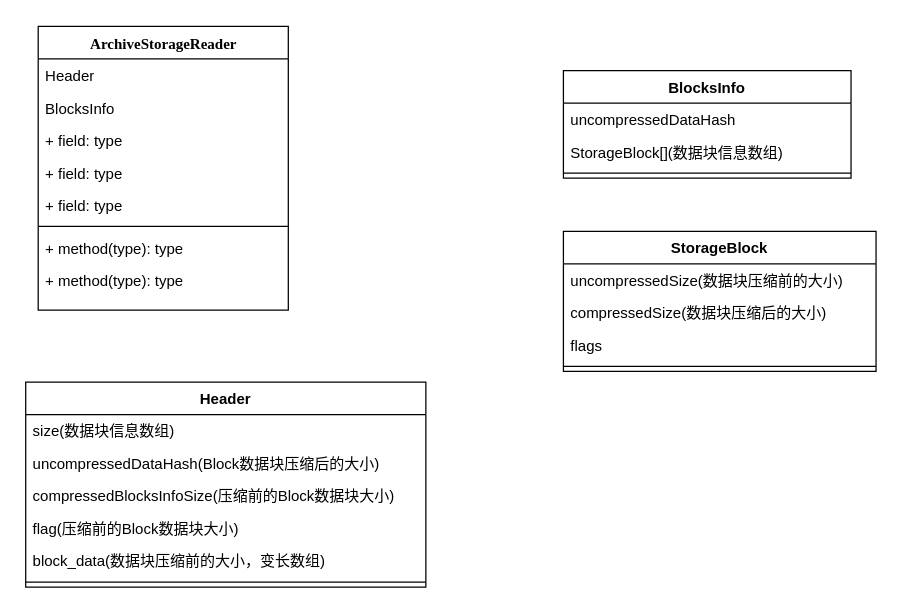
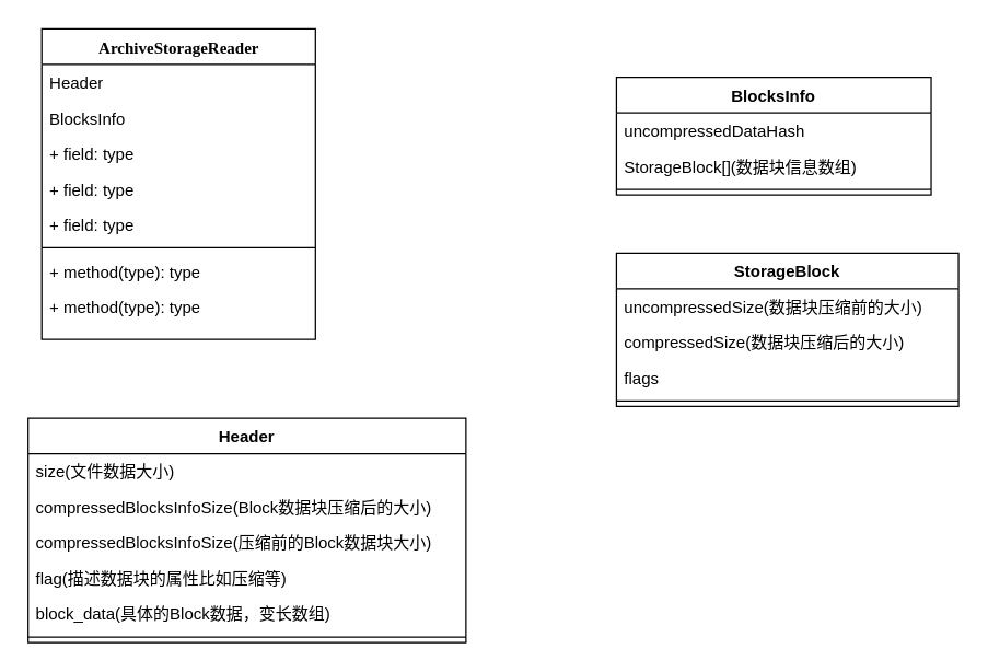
  <mxCell id="0" />
  <mxCell id="1" parent="0" />
  <mxCell id="2" value="ArchiveStorageReader" style="swimlane;html=1;fontStyle=1;align=center;verticalAlign=top;childLayout=stackLayout;horizontal=1;startSize=26;horizontalStack=0;resizeParent=1;resizeLast=0;collapsible=1;marginBottom=0;swimlaneFillColor=#ffffff;rounded=0;shadow=0;comic=0;labelBackgroundColor=none;strokeColor=#000000;strokeWidth=1;fillColor=none;fontFamily=Verdana;fontSize=12;fontColor=#000000;" parent="1" vertex="1"><mxGeometry x="30" y="20.5" width="200" height="227" as="geometry" /></mxCell>
  <mxCell id="3" value="Header" style="text;html=1;strokeColor=none;fillColor=none;align=left;verticalAlign=top;spacingLeft=4;spacingRight=4;whiteSpace=wrap;overflow=hidden;rotatable=0;points=[[0,0.5],[1,0.5]];portConstraint=eastwest;" parent="2" vertex="1"><mxGeometry y="26" width="200" height="26" as="geometry" /></mxCell>
  <mxCell id="4" value="BlocksInfo" style="text;html=1;strokeColor=none;fillColor=none;align=left;verticalAlign=top;spacingLeft=4;spacingRight=4;whiteSpace=wrap;overflow=hidden;rotatable=0;points=[[0,0.5],[1,0.5]];portConstraint=eastwest;" parent="2" vertex="1"><mxGeometry y="52" width="200" height="26" as="geometry" /></mxCell>
  <mxCell id="5" value="+ field: type" style="text;html=1;strokeColor=none;fillColor=none;align=left;verticalAlign=top;spacingLeft=4;spacingRight=4;whiteSpace=wrap;overflow=hidden;rotatable=0;points=[[0,0.5],[1,0.5]];portConstraint=eastwest;" parent="2" vertex="1"><mxGeometry y="78" width="200" height="26" as="geometry" /></mxCell>
  <mxCell id="6" value="+ field: type" style="text;html=1;strokeColor=none;fillColor=none;align=left;verticalAlign=top;spacingLeft=4;spacingRight=4;whiteSpace=wrap;overflow=hidden;rotatable=0;points=[[0,0.5],[1,0.5]];portConstraint=eastwest;" parent="2" vertex="1"><mxGeometry y="104" width="200" height="26" as="geometry" /></mxCell>
  <mxCell id="7" value="+ field: type" style="text;html=1;strokeColor=none;fillColor=none;align=left;verticalAlign=top;spacingLeft=4;spacingRight=4;whiteSpace=wrap;overflow=hidden;rotatable=0;points=[[0,0.5],[1,0.5]];portConstraint=eastwest;" parent="2" vertex="1"><mxGeometry y="130" width="200" height="26" as="geometry" /></mxCell>
  <mxCell id="8" value="" style="line;html=1;strokeWidth=1;fillColor=none;align=left;verticalAlign=middle;spacingTop=-1;spacingLeft=3;spacingRight=3;rotatable=0;labelPosition=right;points=[];portConstraint=eastwest;" parent="2" vertex="1"><mxGeometry y="156" width="200" height="8" as="geometry" /></mxCell>
  <mxCell id="9" value="+ method(type): type" style="text;html=1;strokeColor=none;fillColor=none;align=left;verticalAlign=top;spacingLeft=4;spacingRight=4;whiteSpace=wrap;overflow=hidden;rotatable=0;points=[[0,0.5],[1,0.5]];portConstraint=eastwest;" parent="2" vertex="1"><mxGeometry y="164" width="200" height="26" as="geometry" /></mxCell>
  <mxCell id="10" value="+ method(type): type" style="text;html=1;strokeColor=none;fillColor=none;align=left;verticalAlign=top;spacingLeft=4;spacingRight=4;whiteSpace=wrap;overflow=hidden;rotatable=0;points=[[0,0.5],[1,0.5]];portConstraint=eastwest;" parent="2" vertex="1"><mxGeometry y="190" width="200" height="26" as="geometry" /></mxCell>
  <mxCell id="11" value="Header" style="swimlane;fontStyle=1;align=center;verticalAlign=top;childLayout=stackLayout;horizontal=1;startSize=26;horizontalStack=0;resizeParent=1;resizeParentMax=0;resizeLast=0;collapsible=1;marginBottom=0;" vertex="1" parent="1"><mxGeometry x="20" y="305" width="320" height="164" as="geometry" /></mxCell>
- <mxCell id="12" value="size(数据块信息数组)" style="text;strokeColor=none;fillColor=none;align=left;verticalAlign=top;spacingLeft=4;spacingRight=4;overflow=hidden;rotatable=0;points=[[0,0.5],[1,0.5]];portConstraint=eastwest;" vertex="1" parent="11"><mxGeometry y="26" width="320" height="26" as="geometry" /></mxCell>
- <mxCell id="13" value="uncompressedDataHash(Block数据块压缩后的大小)" style="text;strokeColor=none;fillColor=none;align=left;verticalAlign=top;spacingLeft=4;spacingRight=4;overflow=hidden;rotatable=0;points=[[0,0.5],[1,0.5]];portConstraint=eastwest;" vertex="1" parent="11"><mxGeometry y="52" width="320" height="26" as="geometry" /></mxCell>
+ <mxCell id="12" value="size(文件数据大小)" style="text;strokeColor=none;fillColor=none;align=left;verticalAlign=top;spacingLeft=4;spacingRight=4;overflow=hidden;rotatable=0;points=[[0,0.5],[1,0.5]];portConstraint=eastwest;" vertex="1" parent="11"><mxGeometry y="26" width="320" height="26" as="geometry" /></mxCell>
+ <mxCell id="13" value="compressedBlocksInfoSize(Block数据块压缩后的大小)" style="text;strokeColor=none;fillColor=none;align=left;verticalAlign=top;spacingLeft=4;spacingRight=4;overflow=hidden;rotatable=0;points=[[0,0.5],[1,0.5]];portConstraint=eastwest;" vertex="1" parent="11"><mxGeometry y="52" width="320" height="26" as="geometry" /></mxCell>
  <mxCell id="14" value="compressedBlocksInfoSize(压缩前的Block数据块大小)" style="text;strokeColor=none;fillColor=none;align=left;verticalAlign=top;spacingLeft=4;spacingRight=4;overflow=hidden;rotatable=0;points=[[0,0.5],[1,0.5]];portConstraint=eastwest;" vertex="1" parent="11"><mxGeometry y="78" width="320" height="26" as="geometry" /></mxCell>
- <mxCell id="15" value="flag(压缩前的Block数据块大小)" style="text;strokeColor=none;fillColor=none;align=left;verticalAlign=top;spacingLeft=4;spacingRight=4;overflow=hidden;rotatable=0;points=[[0,0.5],[1,0.5]];portConstraint=eastwest;" vertex="1" parent="11"><mxGeometry y="104" width="320" height="26" as="geometry" /></mxCell>
- <mxCell id="16" value="block_data(数据块压缩前的大小，变长数组)" style="text;strokeColor=none;fillColor=none;align=left;verticalAlign=top;spacingLeft=4;spacingRight=4;overflow=hidden;rotatable=0;points=[[0,0.5],[1,0.5]];portConstraint=eastwest;" vertex="1" parent="11"><mxGeometry y="130" width="320" height="26" as="geometry" /></mxCell>
+ <mxCell id="15" value="flag(描述数据块的属性比如压缩等)" style="text;strokeColor=none;fillColor=none;align=left;verticalAlign=top;spacingLeft=4;spacingRight=4;overflow=hidden;rotatable=0;points=[[0,0.5],[1,0.5]];portConstraint=eastwest;" vertex="1" parent="11"><mxGeometry y="104" width="320" height="26" as="geometry" /></mxCell>
+ <mxCell id="16" value="block_data(具体的Block数据，变长数组)" style="text;strokeColor=none;fillColor=none;align=left;verticalAlign=top;spacingLeft=4;spacingRight=4;overflow=hidden;rotatable=0;points=[[0,0.5],[1,0.5]];portConstraint=eastwest;" vertex="1" parent="11"><mxGeometry y="130" width="320" height="26" as="geometry" /></mxCell>
  <mxCell id="17" value="" style="line;strokeWidth=1;fillColor=none;align=left;verticalAlign=middle;spacingTop=-1;spacingLeft=3;spacingRight=3;rotatable=0;labelPosition=right;points=[];portConstraint=eastwest;" vertex="1" parent="11"><mxGeometry y="156" width="320" height="8" as="geometry" /></mxCell>
  <mxCell id="18" value="StorageBlock" style="swimlane;fontStyle=1;align=center;verticalAlign=top;childLayout=stackLayout;horizontal=1;startSize=26;horizontalStack=0;resizeParent=1;resizeParentMax=0;resizeLast=0;collapsible=1;marginBottom=0;" vertex="1" parent="1"><mxGeometry x="450" y="184.5" width="250" height="112" as="geometry" /></mxCell>
  <mxCell id="19" value="uncompressedSize(数据块压缩前的大小)" style="text;strokeColor=none;fillColor=none;align=left;verticalAlign=top;spacingLeft=4;spacingRight=4;overflow=hidden;rotatable=0;points=[[0,0.5],[1,0.5]];portConstraint=eastwest;" vertex="1" parent="18"><mxGeometry y="26" width="250" height="26" as="geometry" /></mxCell>
  <mxCell id="20" value="compressedSize(数据块压缩后的大小)" style="text;strokeColor=none;fillColor=none;align=left;verticalAlign=top;spacingLeft=4;spacingRight=4;overflow=hidden;rotatable=0;points=[[0,0.5],[1,0.5]];portConstraint=eastwest;" vertex="1" parent="18"><mxGeometry y="52" width="250" height="26" as="geometry" /></mxCell>
  <mxCell id="21" value="flags" style="text;strokeColor=none;fillColor=none;align=left;verticalAlign=top;spacingLeft=4;spacingRight=4;overflow=hidden;rotatable=0;points=[[0,0.5],[1,0.5]];portConstraint=eastwest;" vertex="1" parent="18"><mxGeometry y="78" width="250" height="26" as="geometry" /></mxCell>
  <mxCell id="22" value="" style="line;strokeWidth=1;fillColor=none;align=left;verticalAlign=middle;spacingTop=-1;spacingLeft=3;spacingRight=3;rotatable=0;labelPosition=right;points=[];portConstraint=eastwest;" vertex="1" parent="18"><mxGeometry y="104" width="250" height="8" as="geometry" /></mxCell>
  <mxCell id="23" value="BlocksInfo" style="swimlane;fontStyle=1;align=center;verticalAlign=top;childLayout=stackLayout;horizontal=1;startSize=26;horizontalStack=0;resizeParent=1;resizeParentMax=0;resizeLast=0;collapsible=1;marginBottom=0;" vertex="1" parent="1"><mxGeometry x="450" y="56" width="230" height="86" as="geometry" /></mxCell>
  <mxCell id="24" value="uncompressedDataHash" style="text;strokeColor=none;fillColor=none;align=left;verticalAlign=top;spacingLeft=4;spacingRight=4;overflow=hidden;rotatable=0;points=[[0,0.5],[1,0.5]];portConstraint=eastwest;" vertex="1" parent="23"><mxGeometry y="26" width="230" height="26" as="geometry" /></mxCell>
  <mxCell id="25" value="StorageBlock[](数据块信息数组)" style="text;strokeColor=none;fillColor=none;align=left;verticalAlign=top;spacingLeft=4;spacingRight=4;overflow=hidden;rotatable=0;points=[[0,0.5],[1,0.5]];portConstraint=eastwest;" vertex="1" parent="23"><mxGeometry y="52" width="230" height="26" as="geometry" /></mxCell>
  <mxCell id="26" value="" style="line;strokeWidth=1;fillColor=none;align=left;verticalAlign=middle;spacingTop=-1;spacingLeft=3;spacingRight=3;rotatable=0;labelPosition=right;points=[];portConstraint=eastwest;" vertex="1" parent="23"><mxGeometry y="78" width="230" height="8" as="geometry" /></mxCell>
